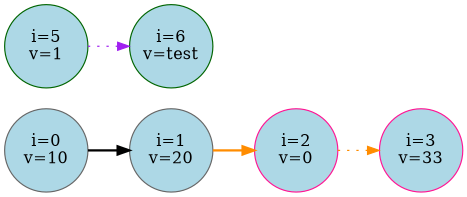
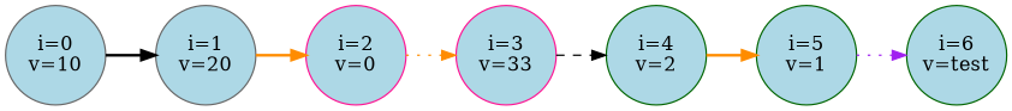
  digraph {
    rankdir=LR
    node [color=darkgreen fillcolor=lightblue fixedsize=true shape=circle style=filled]
    edge [arrowsize=1 color=darkorange style=bold]
    n1 [color=gray40 label="i=0\nv=10" width=1]
    n2 [color=gray40 label="i=1\nv=20" width=1]
    n3 [color=deeppink label="i=2\nv=0" width=1]
    n4 [color=deeppink label="i=3\nv=33" width=1]
+   n5 [label="i=4\nv=2" width=1]
    n6 [label="i=5\nv=1" width=1]
    n7 [label="i=6\nv=test" width=1]
    n1 -> n2 [color=black]
    n2 -> n3
    n3 -> n4 [style=dotted]
+   n4 -> n5 [color=black style=dashed]
+   n5 -> n6
    n6 -> n7 [color=purple style=dotted]
  }
